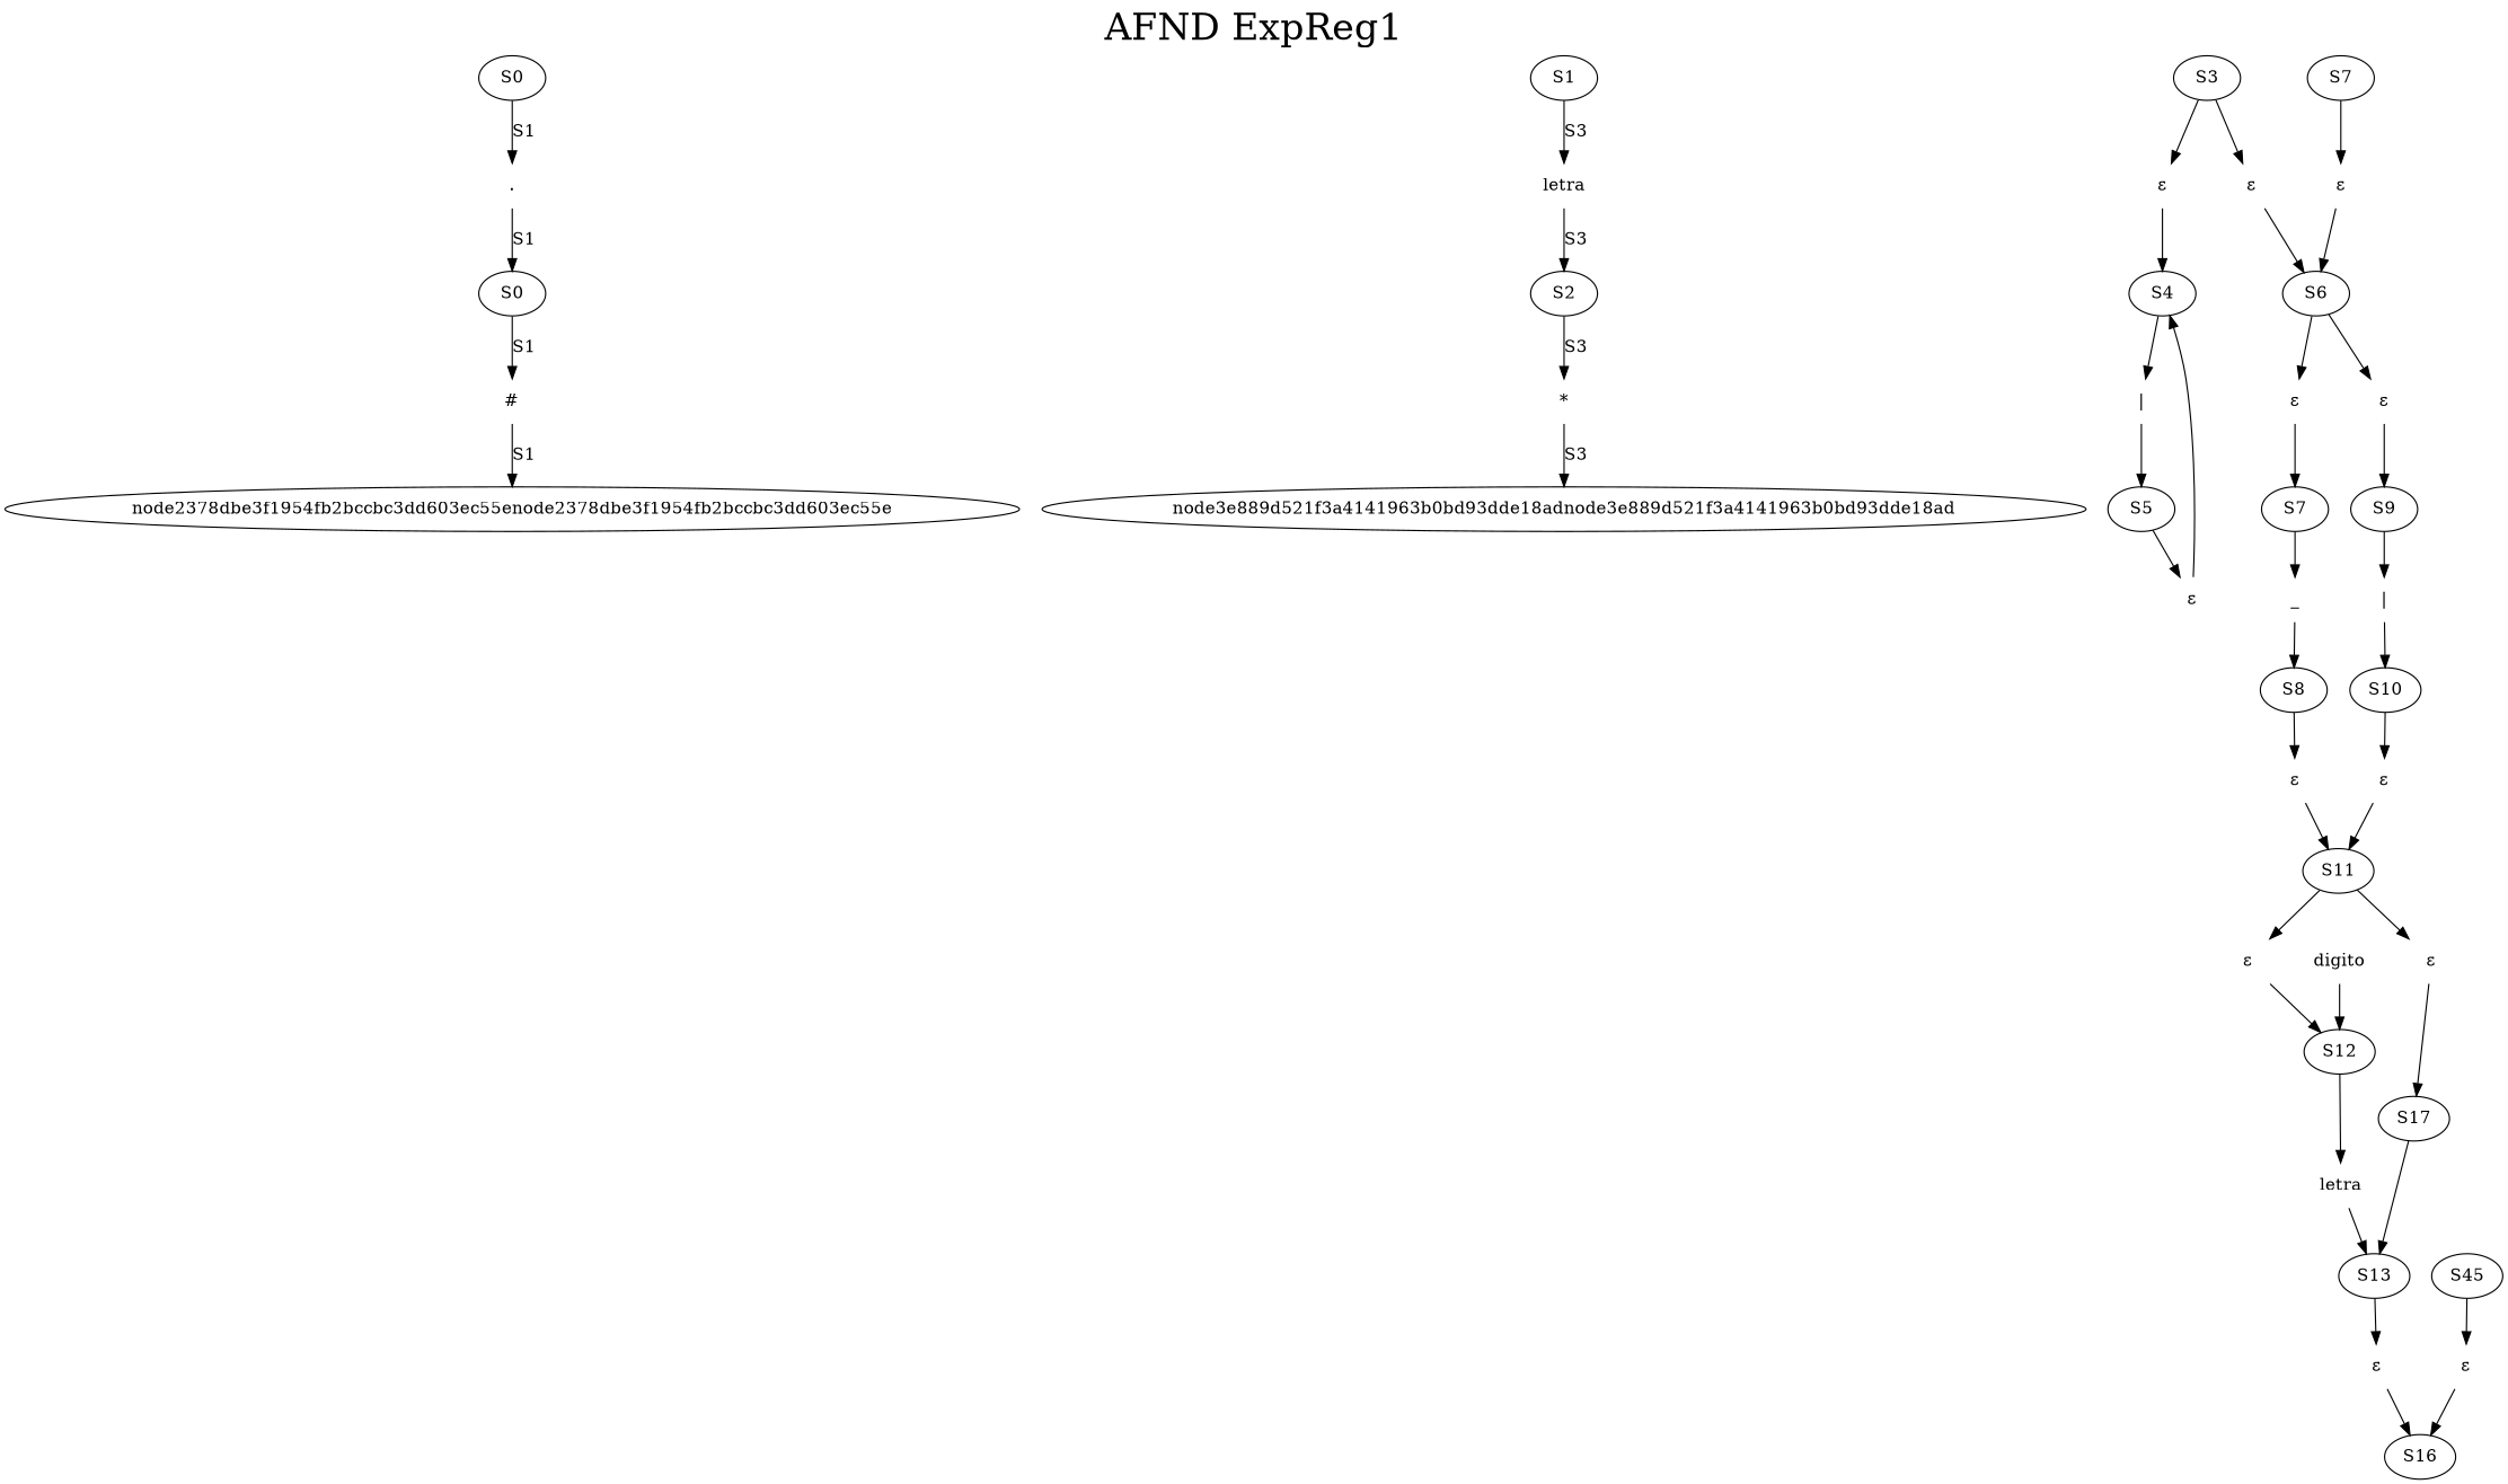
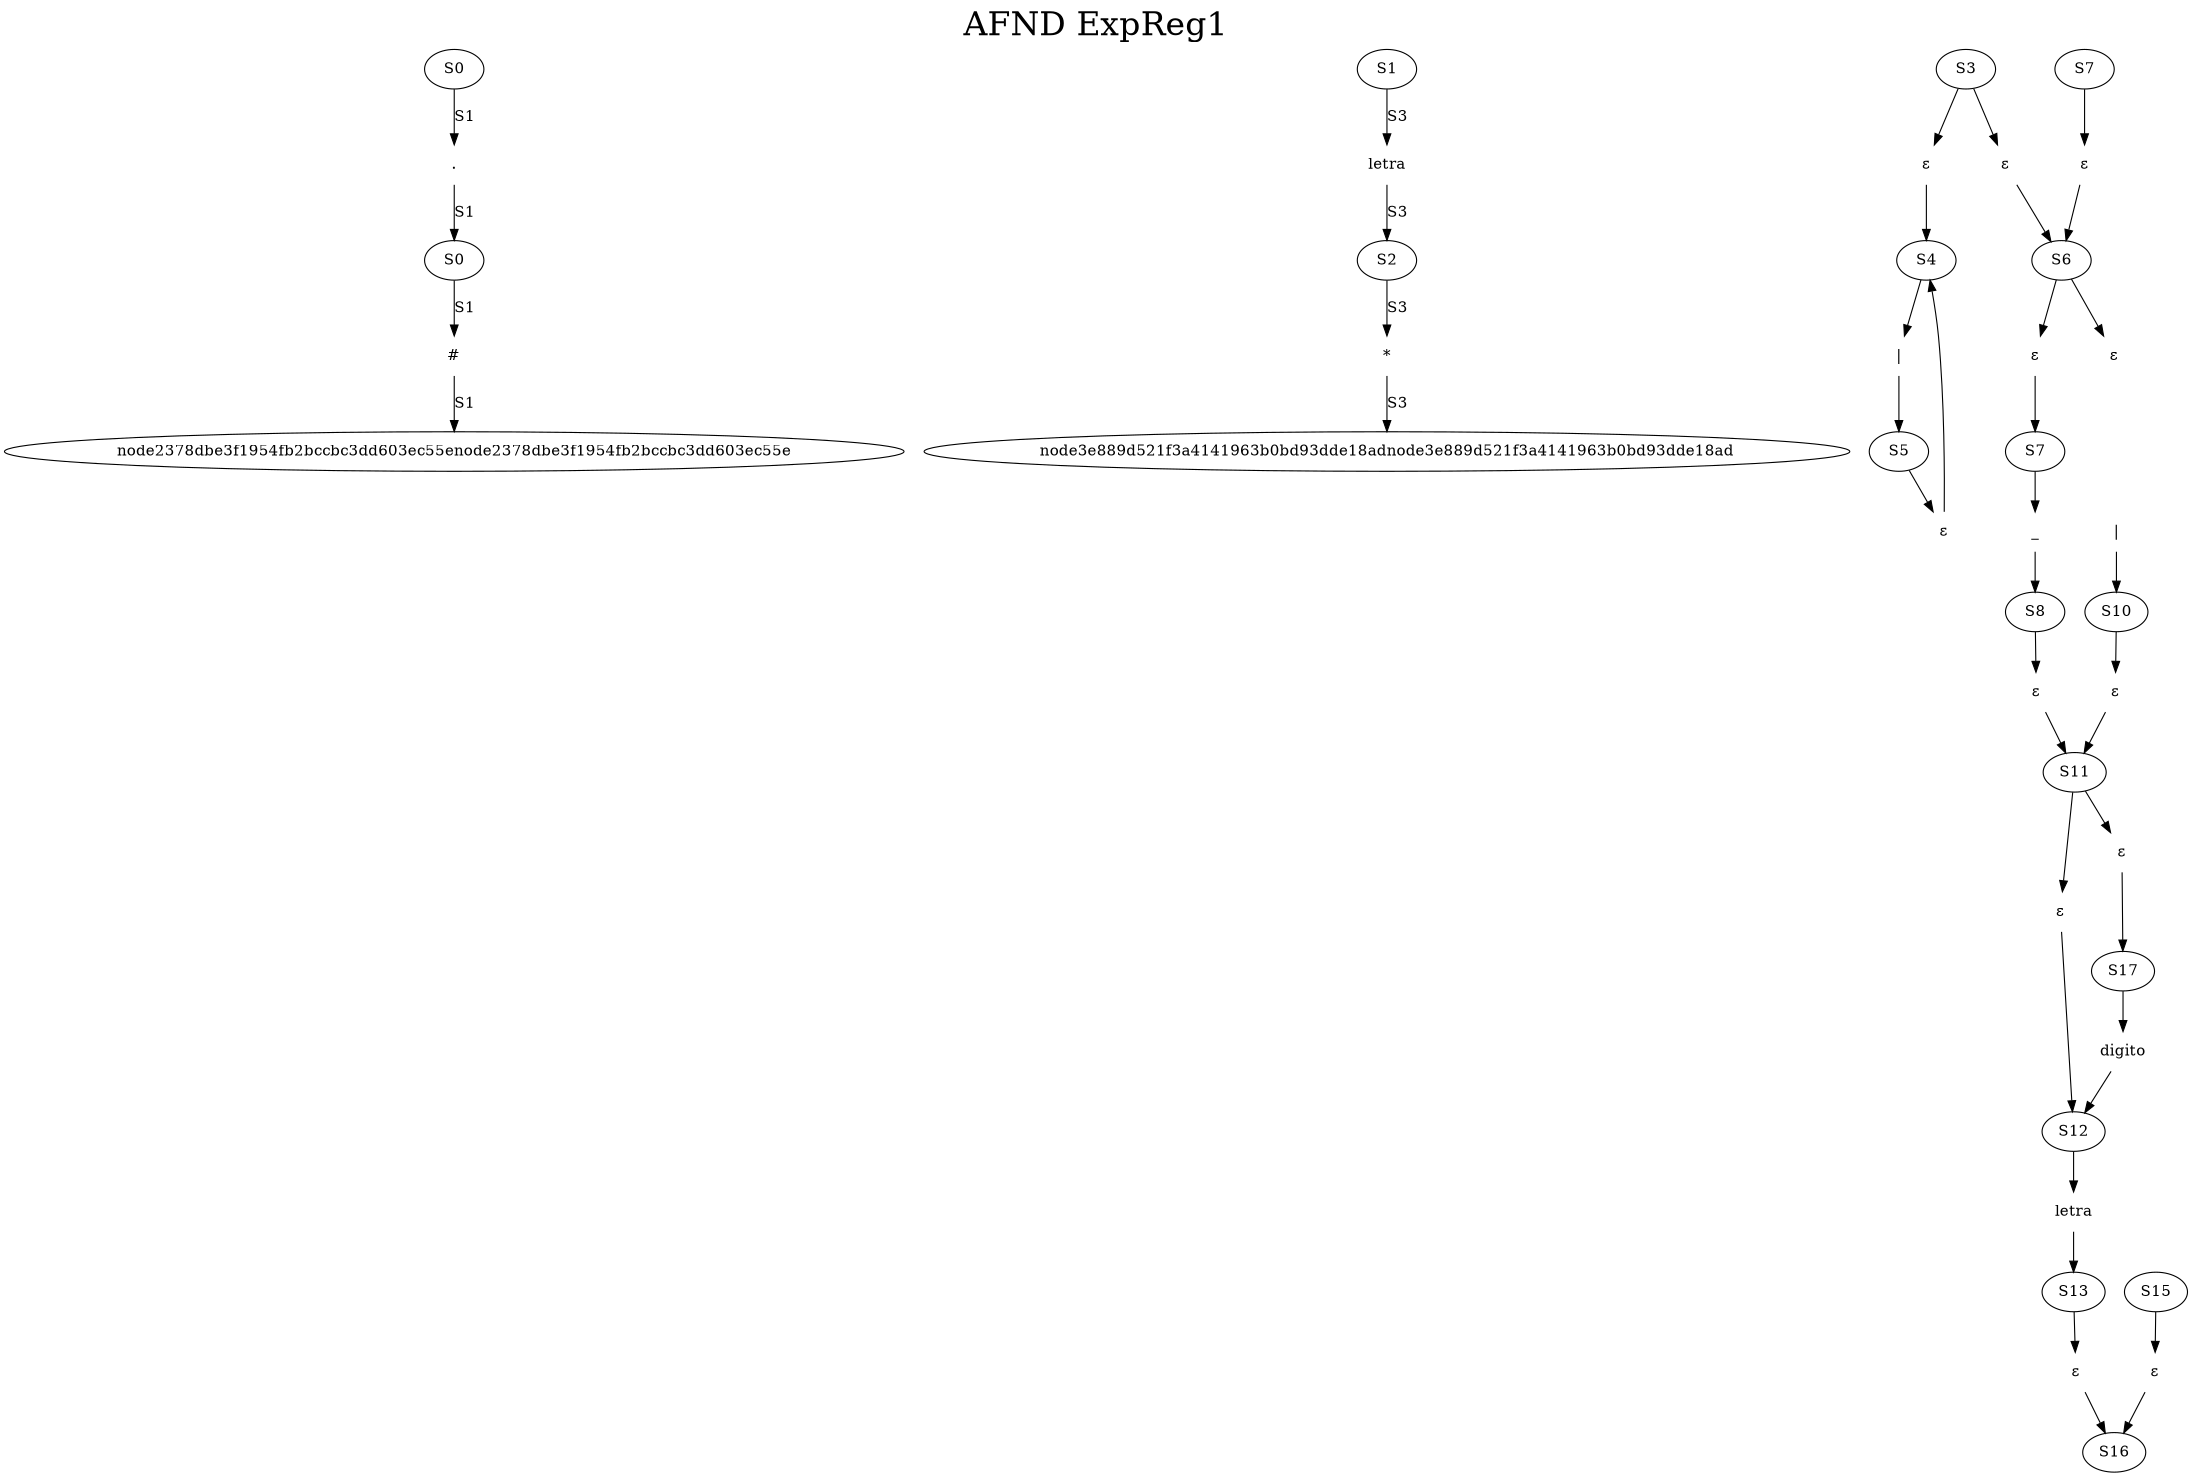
  digraph {
    fontsize=30
    label=<AFND ExpReg1>
    labelloc=t
    rankdir=TB
    n1 [label=S0]
    n2 [label="." shape=none]
    n3 [label=S0]
    n4 [label=S1]
    n5 [label=letra shape=none]
    n6 [label=S2]
    n7 [label="#" shape=none]
    node2378dbe3f1954fb2bccbc3dd603ec55enode2378dbe3f1954fb2bccbc3dd603ec55e
    n9 [label=S3]
    n10 [label="ε" shape=none]
    n11 [label="ε" shape=none]
    n12 [label=S4]
    n13 [label=S6]
    n14 [label="*" shape=none]
    node3e889d521f3a4141963b0bd93dde18adnode3e889d521f3a4141963b0bd93dde18ad
    n16 [label="ε" shape=none]
    n17 [label="ε" shape=none]
    n18 [label=S7]
-   n19 [label=S9]
    n20 [label="|" shape=none]
    n21 [label="ε" shape=none]
    n22 [label="ε" shape=none]
    n23 [label=S5]
    S7
    n25 [label=S11]
    n26 [label="ε" shape=none]
    n27 [label="ε" shape=none]
    n28 [label=S12]
    n29 [label=S17]
    n30 [label=_ shape=none]
    n31 [label="ε" shape=none]
    n32 [label="|" shape=none]
    n33 [label="ε" shape=none]
    n34 [label=S8]
    n35 [label=S10]
    n36 [label=S16]
    n37 [label=letra shape=none]
    n38 [label="ε" shape=none]
    n39 [label=digito shape=none]
    n40 [label="ε" shape=none]
    n41 [label=S13]
-   n42 [label=S45]
+   n42 [label=S15]
    n1 -> n2 [label=S1]
    n2 -> n3 [label=S1]
    n3 -> n7 [label=S1]
    n4 -> n5 [label=S3]
    n5 -> n6 [label=S3]
    n6 -> n14 [label=S3]
    n7 -> node2378dbe3f1954fb2bccbc3dd603ec55enode2378dbe3f1954fb2bccbc3dd603ec55e [label=S1]
    n9 -> n10
    n9 -> n11
    n10 -> n12
    n11 -> n13
    n12 -> n20
    n13 -> n16
    n13 -> n17
    n14 -> node3e889d521f3a4141963b0bd93dde18adnode3e889d521f3a4141963b0bd93dde18ad [label=S3]
    n16 -> n18
-   n17 -> n19
    n18 -> n30
-   n19 -> n32
    n20 -> n23
    n21 -> n12
    n22 -> n13
    n23 -> n21
    S7 -> n22
    n25 -> n26
    n25 -> n27
    n26 -> n28
    n27 -> n29
    n28 -> n37
-   n29 -> n41
+   n29 -> n39
    n30 -> n34
    n31 -> n25
    n32 -> n35
    n33 -> n25
    n34 -> n31
    n35 -> n33
    n37 -> n41
    n38 -> n36
    n39 -> n28
    n40 -> n36
    n41 -> n38
    n42 -> n40
  }
